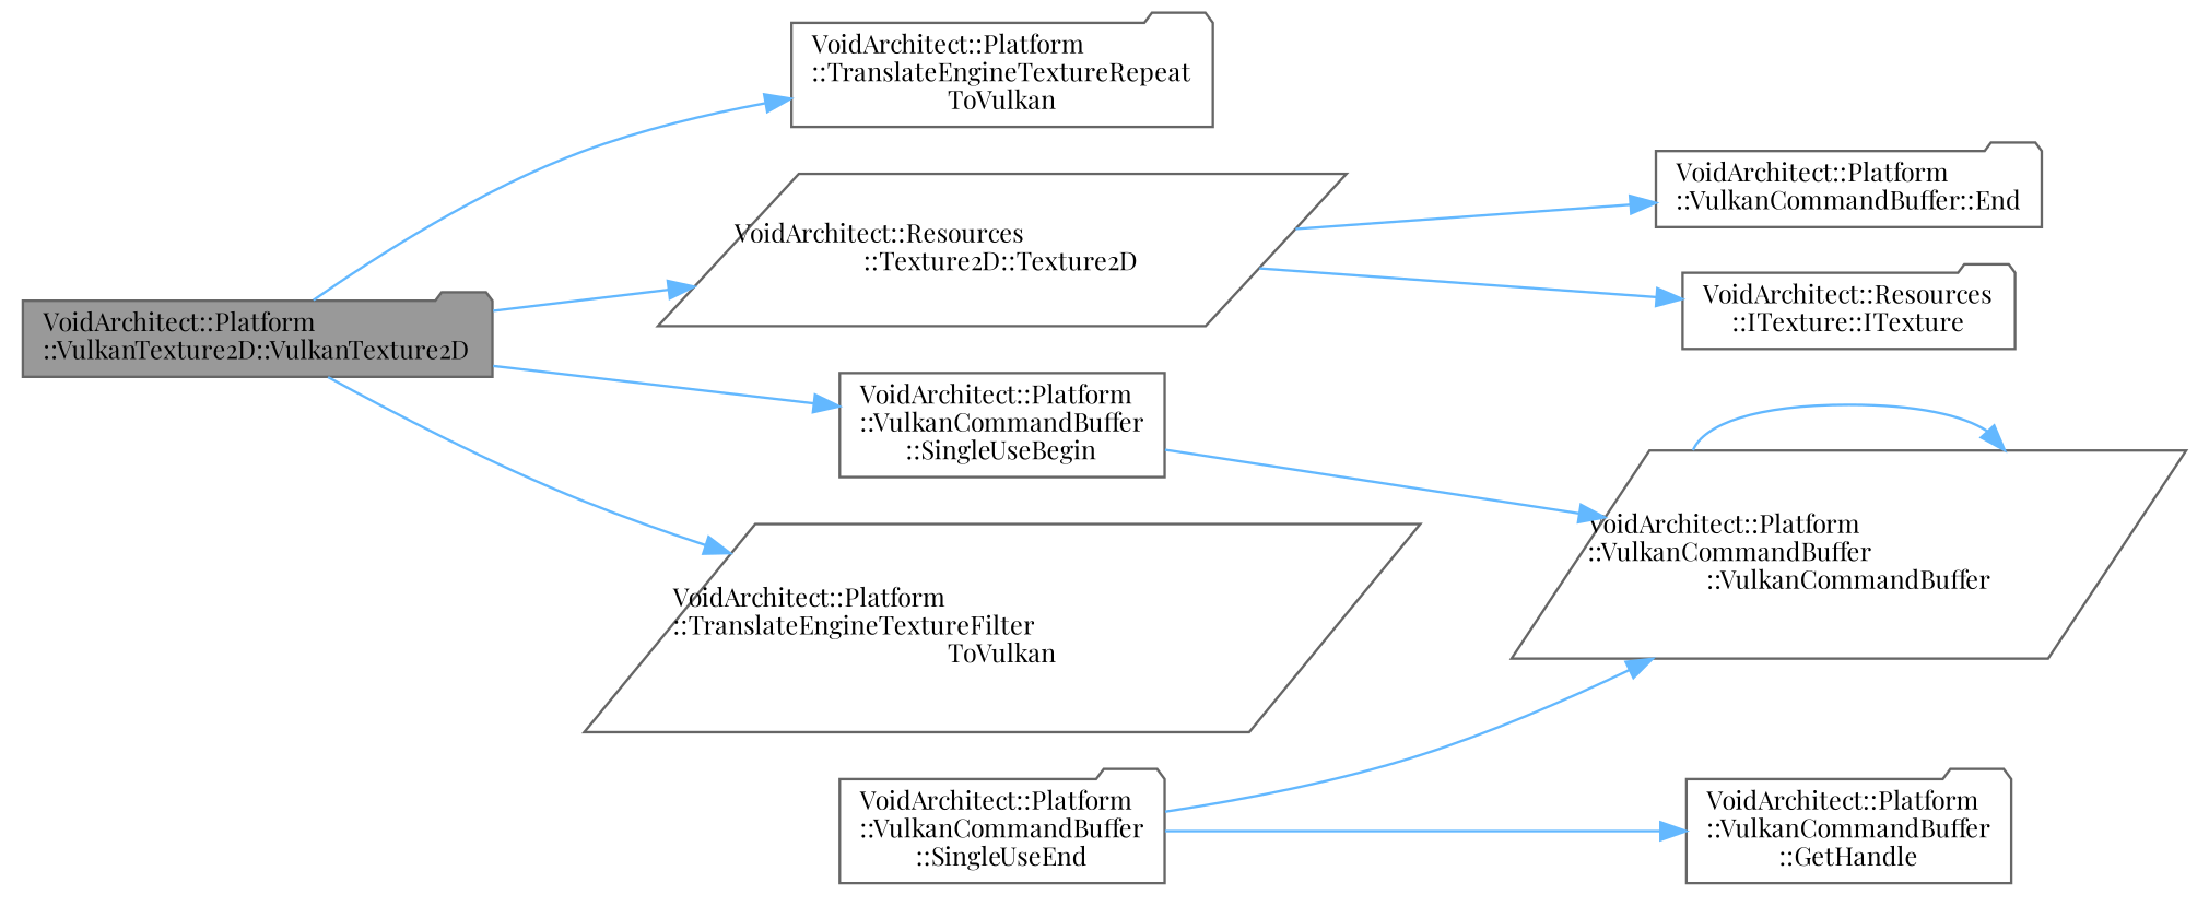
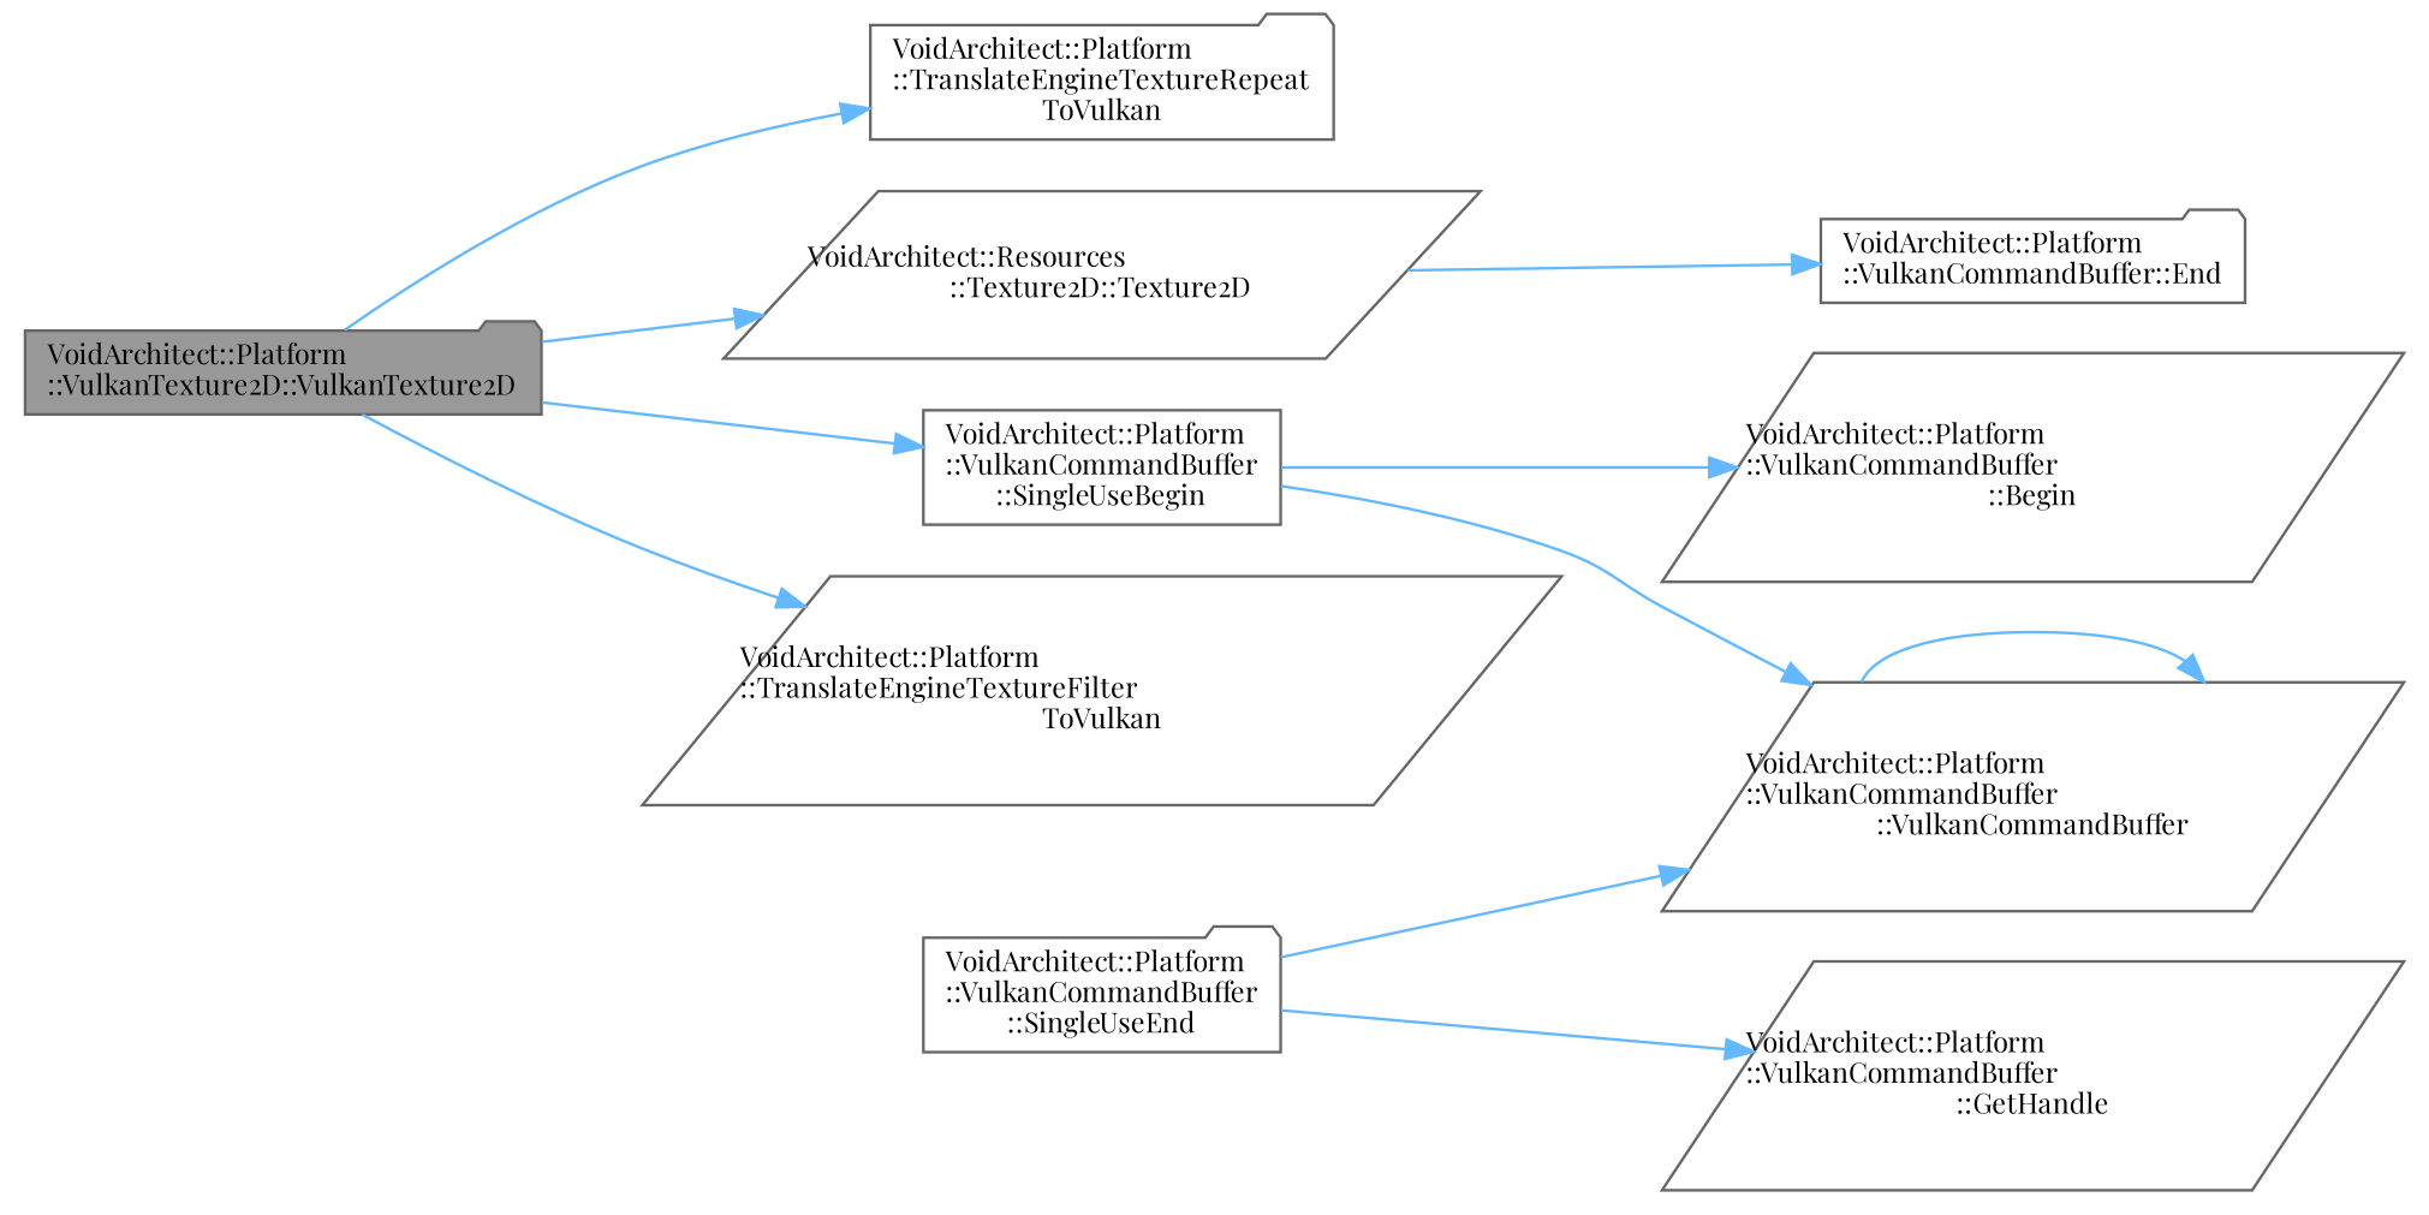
  digraph {
    fontname="Playfair Display"
    rankdir=LR
    node [color=grey40 fillcolor=white fontname="Playfair Display" fontsize=10 shape=folder style=filled]
    edge [color=steelblue1 fontname="Playfair Display" fontsize=10 labelfontname=Helvetica labelfontsize=10 style=solid]
    n1 [color=gray40 fillcolor=grey60 fontcolor=black height=0.2 label="VoidArchitect::Platform\l::VulkanTexture2D::VulkanTexture2D" width=0.4]
    n2 [height=0.2 label="VoidArchitect::Platform\l::VulkanCommandBuffer\l::SingleUseBegin" shape=box width=0.4]
    n3 [height=0.2 label="VoidArchitect::Resources\l::Texture2D::Texture2D" shape=parallelogram width=0.4]
    n4 [height=0.2 label="VoidArchitect::Platform\l::TranslateEngineTextureFilter\lToVulkan" shape=parallelogram width=0.4]
    n5 [height=0.2 label="VoidArchitect::Platform\l::TranslateEngineTextureRepeat\lToVulkan" width=0.4]
+   n6 [height=0.2 label="VoidArchitect::Platform\l::VulkanCommandBuffer\l::Begin" shape=parallelogram width=0.4]
    n7 [height=0.2 label="VoidArchitect::Platform\l::VulkanCommandBuffer\l::VulkanCommandBuffer" shape=parallelogram width=0.4]
    n8 [height=0.2 label="VoidArchitect::Platform\l::VulkanCommandBuffer\l::SingleUseEnd" width=0.4]
-   n9 [height=0.2 label="VoidArchitect::Platform\l::VulkanCommandBuffer\l::GetHandle" width=0.4]
+   n9 [height=0.2 label="VoidArchitect::Platform\l::VulkanCommandBuffer\l::GetHandle" shape=parallelogram width=0.4]
    n10 [height=0.2 label="VoidArchitect::Platform\l::VulkanCommandBuffer::End" width=0.4]
-   n11 [height=0.2 label="VoidArchitect::Resources\l::ITexture::ITexture" width=0.4]
    n1 -> n2
    n1 -> n3
    n1 -> n4
    n1 -> n5
+   n2 -> n6
    n2 -> n7
    n3 -> n10
-   n3 -> n11
    n7 -> n7
    n8 -> n7
    n8 -> n9
  }
